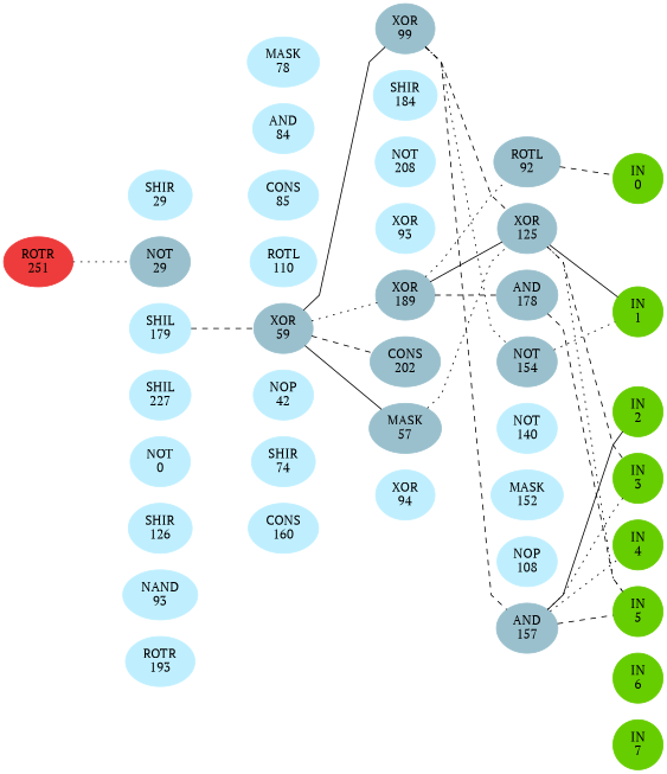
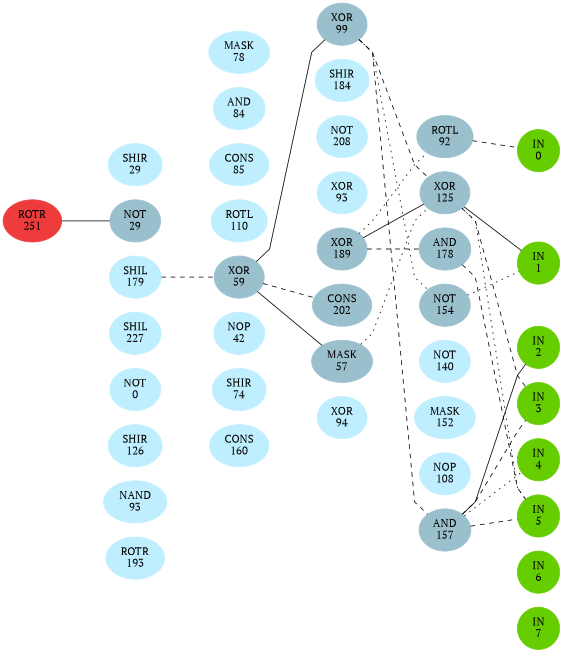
  graph {
    fontname="PT Serif"
    ordering=out
    rankdir=LR
    ranksep=0.75
    splines=polyline
    node [color=lightblue1 fontname="PT Serif" style=filled]
    edge [fontname="PT Serif" style=invis]
    n1 [color=chartreuse3 label="IN\n0"]
    n2 [color=chartreuse3 label="IN\n1"]
    n3 [color=chartreuse3 label="IN\n2"]
    n4 [color=chartreuse3 label="IN\n3"]
    n5 [color=chartreuse3 label="IN\n4"]
    n6 [color=chartreuse3 label="IN\n5"]
    n7 [color=chartreuse3 label="IN\n6"]
    n8 [color=chartreuse3 label="IN\n7"]
    n9 [color=lightblue3 label="ROTL\n92"]
    n10 [color=lightblue3 label="XOR\n125"]
    n11 [color=lightblue3 label="AND\n178"]
    n12 [color=lightblue3 label="NOT\n154"]
    n13 [label="NOT\n140"]
    n14 [label="MASK\n152"]
    n15 [label="NOP\n108"]
    n16 [color=lightblue3 label="AND\n157"]
    n17 [color=lightblue3 label="XOR\n99"]
    n18 [label="SHIR\n184"]
    n19 [label="NOT\n208"]
    n20 [label="XOR\n93"]
    n21 [color=lightblue3 label="XOR\n189"]
    n22 [color=lightblue3 label="CONS\n202"]
    n23 [color=lightblue3 label="MASK\n57"]
    n24 [label="XOR\n94"]
    n25 [label="MASK\n78"]
    n26 [label="AND\n84"]
    n27 [label="CONS\n85"]
    n28 [label="ROTL\n110"]
    n29 [color=lightblue3 label="XOR\n59"]
    n30 [label="NOP\n42"]
    n31 [label="SHIR\n74"]
    n32 [label="CONS\n160"]
    n33 [label="SHIR\n29"]
    n34 [color=lightblue3 label="NOT\n29"]
    n35 [label="SHIL\n179"]
    n36 [label="SHIL\n227"]
    n37 [label="NOT\n0"]
    n38 [label="SHIR\n126"]
    n39 [label="NAND\n93"]
    n40 [label="ROTR\n193"]
    n41 [color=brown2 label="ROTR\n251"]
    subgraph sub_1 {
      rank=same
      n1
      n2
      n3
      n4
      n5
      n6
      n7
      n8
    }
    subgraph sub_2 {
      rank=same
      n9
      n10
      n11
      n12
      n13
      n14
      n15
      n16
    }
    subgraph sub_3 {
      rank=same
      n17
      n18
      n19
      n20
      n21
      n22
      n23
      n24
    }
    subgraph sub_4 {
      rank=same
      n25
      n26
      n27
      n28
      n29
      n30
      n31
      n32
    }
    subgraph sub_5 {
      rank=same
      n33
      n34
      n35
      n36
      n37
      n38
      n39
      n40
    }
    subgraph sub_6 {
      rank=same
      n41
    }
    n1 -- n2
    n2 -- n3
    n3 -- n4
    n4 -- n5
    n5 -- n6
    n6 -- n7
    n7 -- n8
    n9 -- n1 [style=dashed]
    n9 -- n10
    n10 -- n2 [style=solid]
    n10 -- n4 [style=dashed]
    n10 -- n6 [style=dotted]
    n10 -- n11
    n11 -- n6 [style=dashed]
    n11 -- n12
    n12 -- n2 [style=dotted]
    n12 -- n13
    n13 -- n14
    n14 -- n15
    n15 -- n16
    n16 -- n3 [style=solid]
-   n16 -- n4 [style=dotted]
+   n16 -- n4 [style=dashed]
    n16 -- n5 [style=dotted]
    n16 -- n6 [style=dashed]
    n17 -- n10 [style=dashed]
    n17 -- n12 [style=dotted]
    n17 -- n16 [style=dashed]
    n17 -- n18
    n18 -- n19
    n19 -- n20
    n20 -- n21
    n21 -- n9 [style=dotted]
    n21 -- n10 [style=solid]
    n21 -- n11 [style=dashed]
    n21 -- n22
    n22 -- n23
    n23 -- n10 [style=dotted]
    n23 -- n24
    n25 -- n26
    n26 -- n27
    n27 -- n28
    n28 -- n29
    n29 -- n17 [style=solid]
-   n29 -- n21 [style=dotted]
    n29 -- n22 [style=dashed]
    n29 -- n23 [style=solid]
    n29 -- n30
    n30 -- n31
    n31 -- n32
    n33 -- n34
    n34 -- n35
    n35 -- n29 [style=dashed]
    n35 -- n36
    n36 -- n37
    n37 -- n38
    n38 -- n39
    n39 -- n40
-   n41 -- n34 [style=dotted]
+   n41 -- n34 [style=solid]
    n41 -- n41
  }
